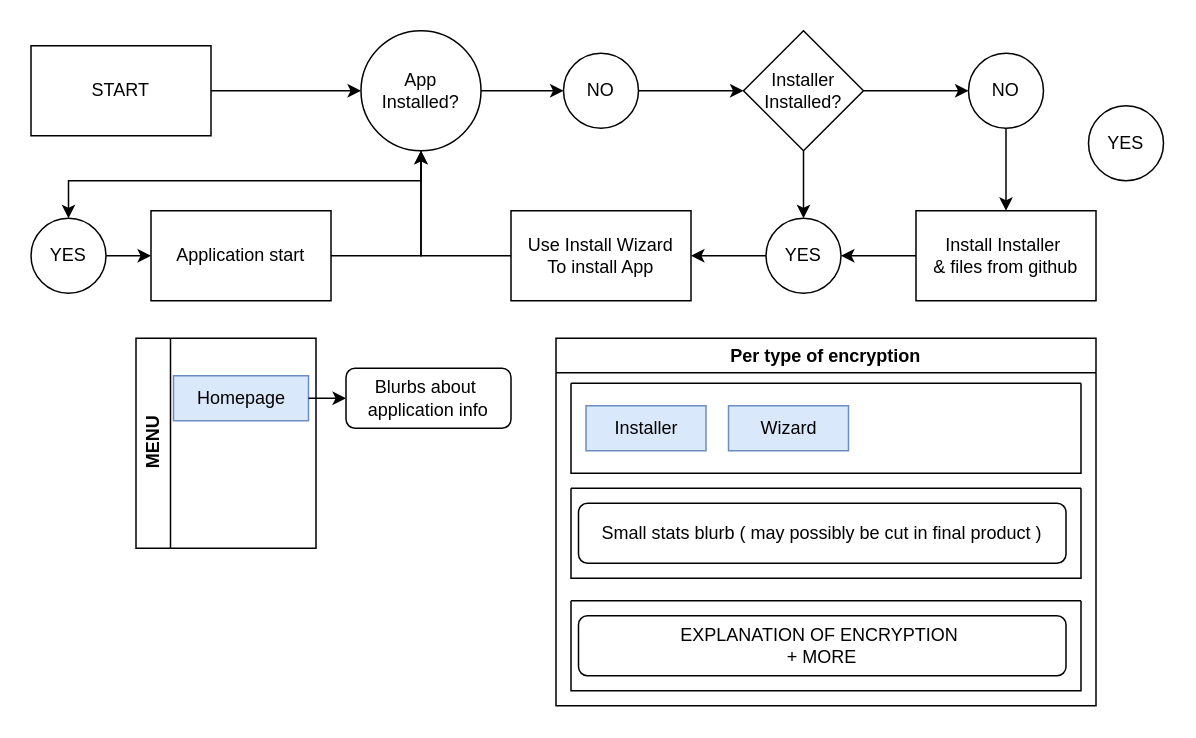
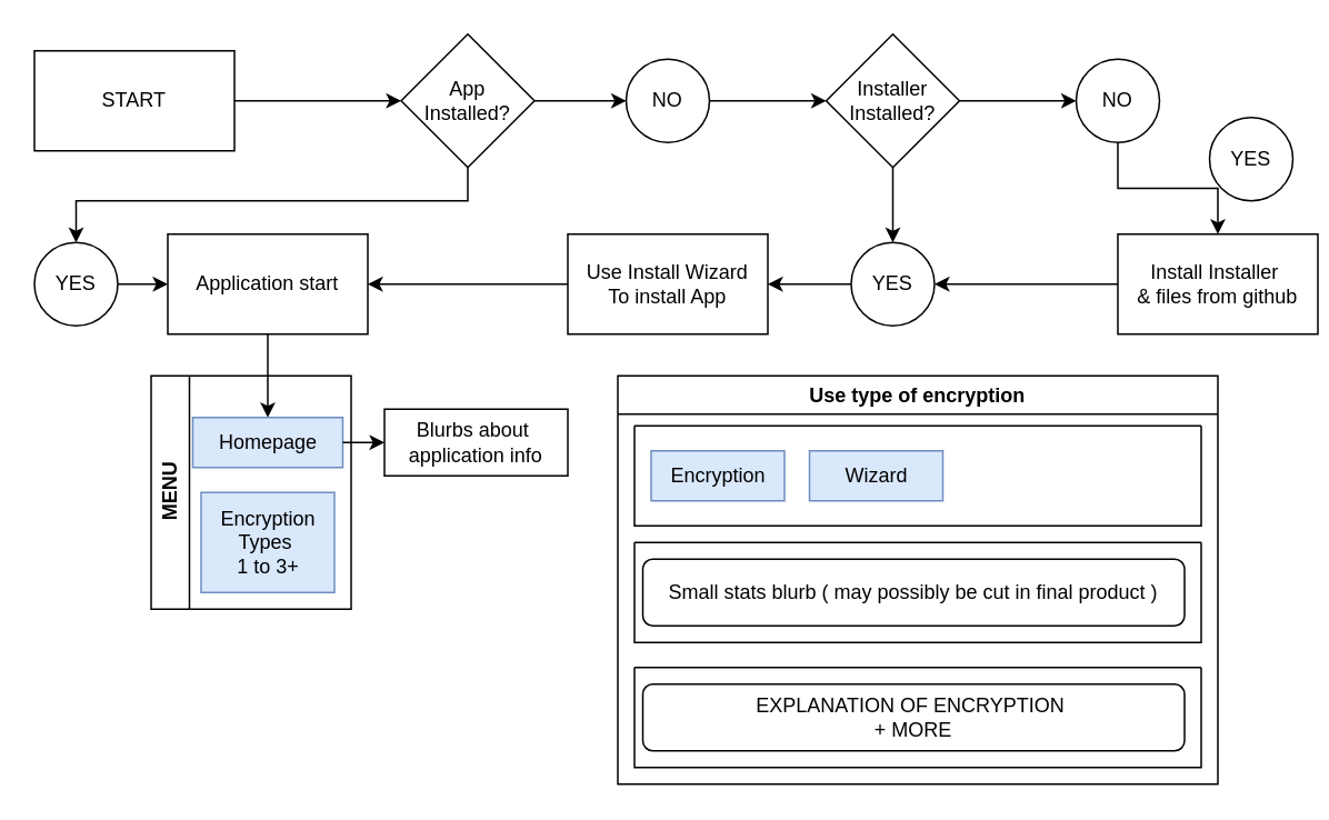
  <mxCell id="0" />
  <mxCell id="1" parent="0" />
  <mxCell id="2" style="edgeStyle=orthogonalEdgeStyle;rounded=0;orthogonalLoop=1;jettySize=auto;html=1;entryX=0;entryY=0.5;entryDx=0;entryDy=0;" edge="1" parent="1" source="3" target="6"><mxGeometry relative="1" as="geometry" /></mxCell>
  <mxCell id="3" value="START" style="rounded=0;whiteSpace=wrap;html=1;" vertex="1" parent="1"><mxGeometry x="20" y="30" width="120" height="60" as="geometry" /></mxCell>
  <mxCell id="4" value="" style="edgeStyle=orthogonalEdgeStyle;rounded=0;orthogonalLoop=1;jettySize=auto;html=1;" edge="1" parent="1" source="6" target="8"><mxGeometry relative="1" as="geometry"><Array as="points"><mxPoint x="280" y="120" /><mxPoint x="45" y="120" /></Array></mxGeometry></mxCell>
  <mxCell id="5" style="edgeStyle=orthogonalEdgeStyle;rounded=0;orthogonalLoop=1;jettySize=auto;html=1;entryX=0;entryY=0.5;entryDx=0;entryDy=0;" edge="1" parent="1" source="6" target="10"><mxGeometry relative="1" as="geometry" /></mxCell>
- <mxCell id="6" value="&lt;div&gt;App&lt;/div&gt;&lt;div&gt;Installed?&lt;br&gt;&lt;/div&gt;" style="ellipse;whiteSpace=wrap;html=1;" vertex="1" parent="1"><mxGeometry x="240" y="20" width="80" height="80" as="geometry" /></mxCell>
+ <mxCell id="6" value="&lt;div&gt;App&lt;/div&gt;&lt;div&gt;Installed?&lt;br&gt;&lt;/div&gt;" style="rhombus;whiteSpace=wrap;html=1;" vertex="1" parent="1"><mxGeometry x="240" y="20" width="80" height="80" as="geometry" /></mxCell>
  <mxCell id="7" style="edgeStyle=orthogonalEdgeStyle;rounded=0;orthogonalLoop=1;jettySize=auto;html=1;entryX=0;entryY=0.5;entryDx=0;entryDy=0;" edge="1" parent="1" source="8" target="24"><mxGeometry relative="1" as="geometry"><mxPoint x="140" y="170" as="targetPoint" /></mxGeometry></mxCell>
  <mxCell id="8" value="YES" style="ellipse;whiteSpace=wrap;html=1;aspect=fixed;" vertex="1" parent="1"><mxGeometry x="20" y="145" width="50" height="50" as="geometry" /></mxCell>
  <mxCell id="9" style="edgeStyle=orthogonalEdgeStyle;rounded=0;orthogonalLoop=1;jettySize=auto;html=1;entryX=0;entryY=0.5;entryDx=0;entryDy=0;" edge="1" parent="1" source="10" target="13"><mxGeometry relative="1" as="geometry" /></mxCell>
  <mxCell id="10" value="NO" style="ellipse;whiteSpace=wrap;html=1;aspect=fixed;" vertex="1" parent="1"><mxGeometry x="375" y="35" width="50" height="50" as="geometry" /></mxCell>
  <mxCell id="11" style="edgeStyle=orthogonalEdgeStyle;rounded=0;orthogonalLoop=1;jettySize=auto;html=1;entryX=0;entryY=0.5;entryDx=0;entryDy=0;" edge="1" parent="1" source="13" target="15"><mxGeometry relative="1" as="geometry" /></mxCell>
  <mxCell id="12" value="" style="edgeStyle=orthogonalEdgeStyle;rounded=0;orthogonalLoop=1;jettySize=auto;html=1;" edge="1" parent="1" source="13" target="20"><mxGeometry relative="1" as="geometry" /></mxCell>
  <mxCell id="13" value="&lt;div&gt;Installer&lt;br&gt;&lt;/div&gt;&lt;div&gt;Installed?&lt;br&gt;&lt;/div&gt;" style="rhombus;whiteSpace=wrap;html=1;" vertex="1" parent="1"><mxGeometry x="495" y="20" width="80" height="80" as="geometry" /></mxCell>
  <mxCell id="14" value="" style="edgeStyle=orthogonalEdgeStyle;rounded=0;orthogonalLoop=1;jettySize=auto;html=1;" edge="1" parent="1" source="15" target="18"><mxGeometry relative="1" as="geometry" /></mxCell>
  <mxCell id="15" value="NO" style="ellipse;whiteSpace=wrap;html=1;aspect=fixed;" vertex="1" parent="1"><mxGeometry x="645" y="35" width="50" height="50" as="geometry" /></mxCell>
  <mxCell id="16" value="YES" style="ellipse;whiteSpace=wrap;html=1;aspect=fixed;" vertex="1" parent="1"><mxGeometry x="725" y="70" width="50" height="50" as="geometry" /></mxCell>
  <mxCell id="17" value="" style="edgeStyle=orthogonalEdgeStyle;rounded=0;orthogonalLoop=1;jettySize=auto;html=1;" edge="1" parent="1" source="18" target="20"><mxGeometry relative="1" as="geometry" /></mxCell>
- <mxCell id="18" value="&lt;div&gt;Install Installer&amp;nbsp;&lt;/div&gt;&lt;div&gt;&amp;amp; files from github&lt;/div&gt;" style="rounded=0;whiteSpace=wrap;html=1;" vertex="1" parent="1"><mxGeometry x="610" y="140" width="120" height="60" as="geometry" /></mxCell>
+ <mxCell id="18" value="&lt;div&gt;Install Installer&amp;nbsp;&lt;/div&gt;&lt;div&gt;&amp;amp; files from github&lt;/div&gt;" style="rounded=0;whiteSpace=wrap;html=1;" vertex="1" parent="1"><mxGeometry x="670" y="140" width="120" height="60" as="geometry" /></mxCell>
  <mxCell id="19" value="" style="edgeStyle=orthogonalEdgeStyle;rounded=0;orthogonalLoop=1;jettySize=auto;html=1;" edge="1" parent="1" source="20" target="22"><mxGeometry relative="1" as="geometry" /></mxCell>
  <mxCell id="20" value="YES" style="ellipse;whiteSpace=wrap;html=1;aspect=fixed;" vertex="1" parent="1"><mxGeometry x="510" y="145" width="50" height="50" as="geometry" /></mxCell>
- <mxCell id="21" value="" style="edgeStyle=orthogonalEdgeStyle;rounded=0;orthogonalLoop=1;jettySize=auto;html=1;" edge="1" parent="1" source="22" target="6"><mxGeometry relative="1" as="geometry" /></mxCell>
+ <mxCell id="21" value="" style="edgeStyle=orthogonalEdgeStyle;rounded=0;orthogonalLoop=1;jettySize=auto;html=1;" edge="1" parent="1" source="22" target="24"><mxGeometry relative="1" as="geometry" /></mxCell>
  <mxCell id="22" value="&lt;div&gt;Use Install Wizard&lt;/div&gt;&lt;div&gt;To install App&lt;br&gt;&lt;/div&gt;" style="rounded=0;whiteSpace=wrap;html=1;" vertex="1" parent="1"><mxGeometry x="340" y="140" width="120" height="60" as="geometry" /></mxCell>
- <mxCell id="23" value="" style="edgeStyle=orthogonalEdgeStyle;rounded=0;orthogonalLoop=1;jettySize=auto;html=1;" edge="1" parent="1" source="24" target="6"><mxGeometry relative="1" as="geometry" /></mxCell>
+ <mxCell id="23" value="" style="edgeStyle=orthogonalEdgeStyle;rounded=0;orthogonalLoop=1;jettySize=auto;html=1;" edge="1" parent="1" source="24" target="27"><mxGeometry relative="1" as="geometry" /></mxCell>
  <mxCell id="24" value="Application start" style="rounded=0;whiteSpace=wrap;html=1;" vertex="1" parent="1"><mxGeometry x="100" y="140" width="120" height="60" as="geometry" /></mxCell>
  <mxCell id="25" value="MENU" style="swimlane;horizontal=0;whiteSpace=wrap;html=1;" vertex="1" parent="1"><mxGeometry x="90" y="225" width="120" height="140" as="geometry" /></mxCell>
+ <mxCell id="26" value="&lt;div&gt;Encryption&lt;/div&gt;&lt;div&gt;Types&amp;nbsp;&lt;/div&gt;&lt;div&gt;1 to 3+&lt;br&gt;&lt;/div&gt;" style="text;html=1;align=center;verticalAlign=middle;resizable=0;points=[];autosize=1;strokeColor=#6c8ebf;fillColor=#dae8fc;" vertex="1" parent="25"><mxGeometry x="30" y="70" width="80" height="60" as="geometry" /></mxCell>
  <mxCell id="27" value="Homepage" style="text;html=1;align=center;verticalAlign=middle;resizable=0;points=[];autosize=1;strokeColor=#6c8ebf;fillColor=#dae8fc;" vertex="1" parent="25"><mxGeometry x="25" y="25" width="90" height="30" as="geometry" /></mxCell>
- <mxCell id="28" value="&lt;div&gt;Blurbs about&amp;nbsp;&lt;/div&gt;&lt;div&gt;application info&lt;/div&gt;" style="rounded=1;whiteSpace=wrap;html=1;" vertex="1" parent="1"><mxGeometry x="230" y="245" width="110" height="40" as="geometry" /></mxCell>
+ <mxCell id="28" value="&lt;div&gt;Blurbs about&amp;nbsp;&lt;/div&gt;&lt;div&gt;application info&lt;/div&gt;" style="whiteSpace=wrap;html=1;rounded=0;" vertex="1" parent="1"><mxGeometry x="230" y="245" width="110" height="40" as="geometry" /></mxCell>
  <mxCell id="29" value="" style="edgeStyle=orthogonalEdgeStyle;rounded=0;orthogonalLoop=1;jettySize=auto;html=1;" edge="1" parent="1" source="27" target="28"><mxGeometry relative="1" as="geometry" /></mxCell>
- <mxCell id="30" value="Per type of encryption" style="swimlane;whiteSpace=wrap;html=1;startSize=23;" vertex="1" parent="1"><mxGeometry x="370" y="225" width="360" height="245" as="geometry" /></mxCell>
+ <mxCell id="30" value="Use type of encryption" style="swimlane;whiteSpace=wrap;html=1;startSize=23;" vertex="1" parent="1"><mxGeometry x="370" y="225" width="360" height="245" as="geometry" /></mxCell>
  <mxCell id="31" value="" style="swimlane;startSize=0;" vertex="1" parent="30"><mxGeometry x="10" y="30" width="340" height="60" as="geometry" /></mxCell>
- <mxCell id="32" value="Installer" style="text;html=1;align=center;verticalAlign=middle;resizable=0;points=[];autosize=1;fillColor=#dae8fc;strokeColor=#6c8ebf;" vertex="1" parent="31"><mxGeometry x="10" y="15" width="80" height="30" as="geometry" /></mxCell>
+ <mxCell id="32" value="Encryption" style="text;html=1;align=center;verticalAlign=middle;resizable=0;points=[];autosize=1;fillColor=#dae8fc;strokeColor=#6c8ebf;" vertex="1" parent="31"><mxGeometry x="10" y="15" width="80" height="30" as="geometry" /></mxCell>
  <mxCell id="33" value="Wizard" style="text;html=1;align=center;verticalAlign=middle;resizable=0;points=[];autosize=1;fillColor=#dae8fc;strokeColor=#6c8ebf;" vertex="1" parent="31"><mxGeometry x="105" y="15" width="80" height="30" as="geometry" /></mxCell>
  <mxCell id="34" value="" style="swimlane;startSize=0;" vertex="1" parent="30"><mxGeometry x="10" y="100" width="340" height="60" as="geometry" /></mxCell>
  <mxCell id="35" value="Small stats blurb ( may possibly be cut in final product )" style="rounded=1;whiteSpace=wrap;html=1;" vertex="1" parent="34"><mxGeometry x="5" y="10" width="325" height="40" as="geometry" /></mxCell>
  <mxCell id="36" value="" style="swimlane;startSize=0;" vertex="1" parent="30"><mxGeometry x="10" y="175" width="340" height="60" as="geometry" /></mxCell>
  <mxCell id="37" value="&lt;div&gt;EXPLANATION OF ENCRYPTION&amp;nbsp;&lt;/div&gt;&lt;div&gt;+ MORE&lt;/div&gt;" style="rounded=1;whiteSpace=wrap;html=1;" vertex="1" parent="36"><mxGeometry x="5" y="10" width="325" height="40" as="geometry" /></mxCell>
